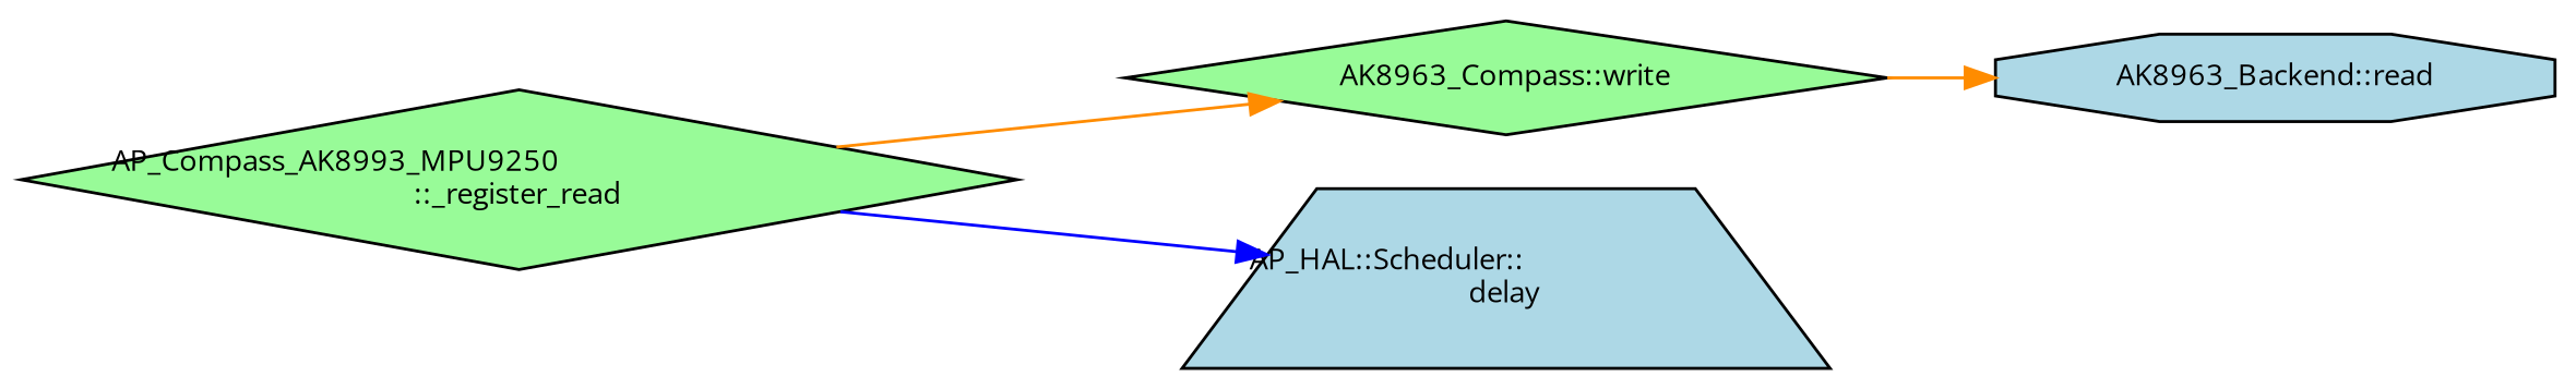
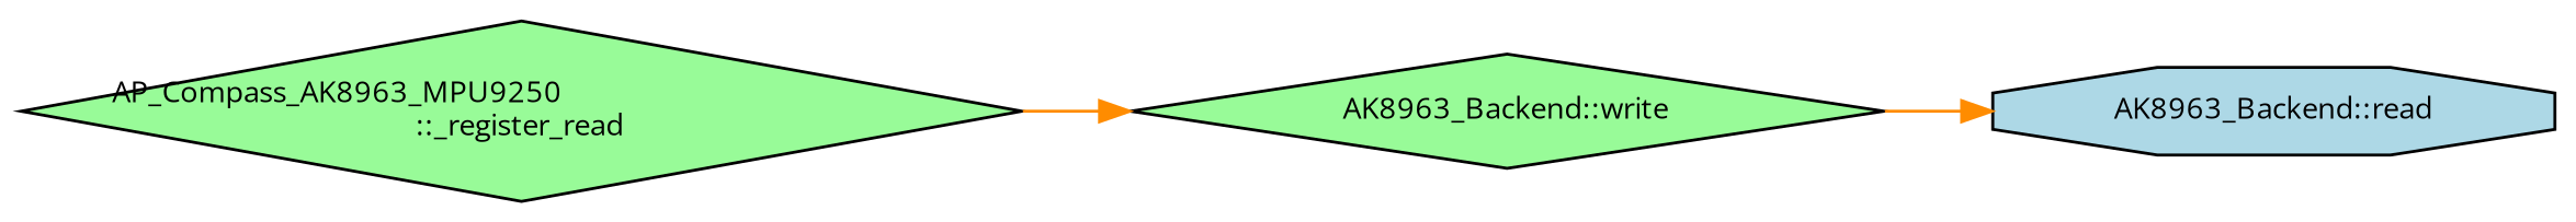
  digraph {
    fontname="Open Sans"
    rankdir=LR
    node [color=black fillcolor=palegreen fontname="Open Sans" fontsize=10 shape=diamond style=filled]
    edge [color=darkorange fontname="Open Sans" fontsize=10 labelfontname=Helvetica labelfontsize=10 style=solid]
-   n1 [fontcolor=black height=0.2 label="AP_Compass_AK8993_MPU9250\l::_register_read" width=0.4]
-   n2 [height=0.2 label="AK8963_Compass::write" width=0.4]
-   n3 [fillcolor=lightblue height=0.2 label="AP_HAL::Scheduler::\ldelay" shape=trapezium width=0.4]
+   n1 [fontcolor=black height=0.2 label="AP_Compass_AK8963_MPU9250\l::_register_read" width=0.4]
+   n2 [height=0.2 label="AK8963_Backend::write" width=0.4]
    n4 [fillcolor=lightblue height=0.2 label="AK8963_Backend::read" shape=octagon width=0.4]
    n1 -> n2
-   n1 -> n3 [color=blue]
    n2 -> n4
  }
